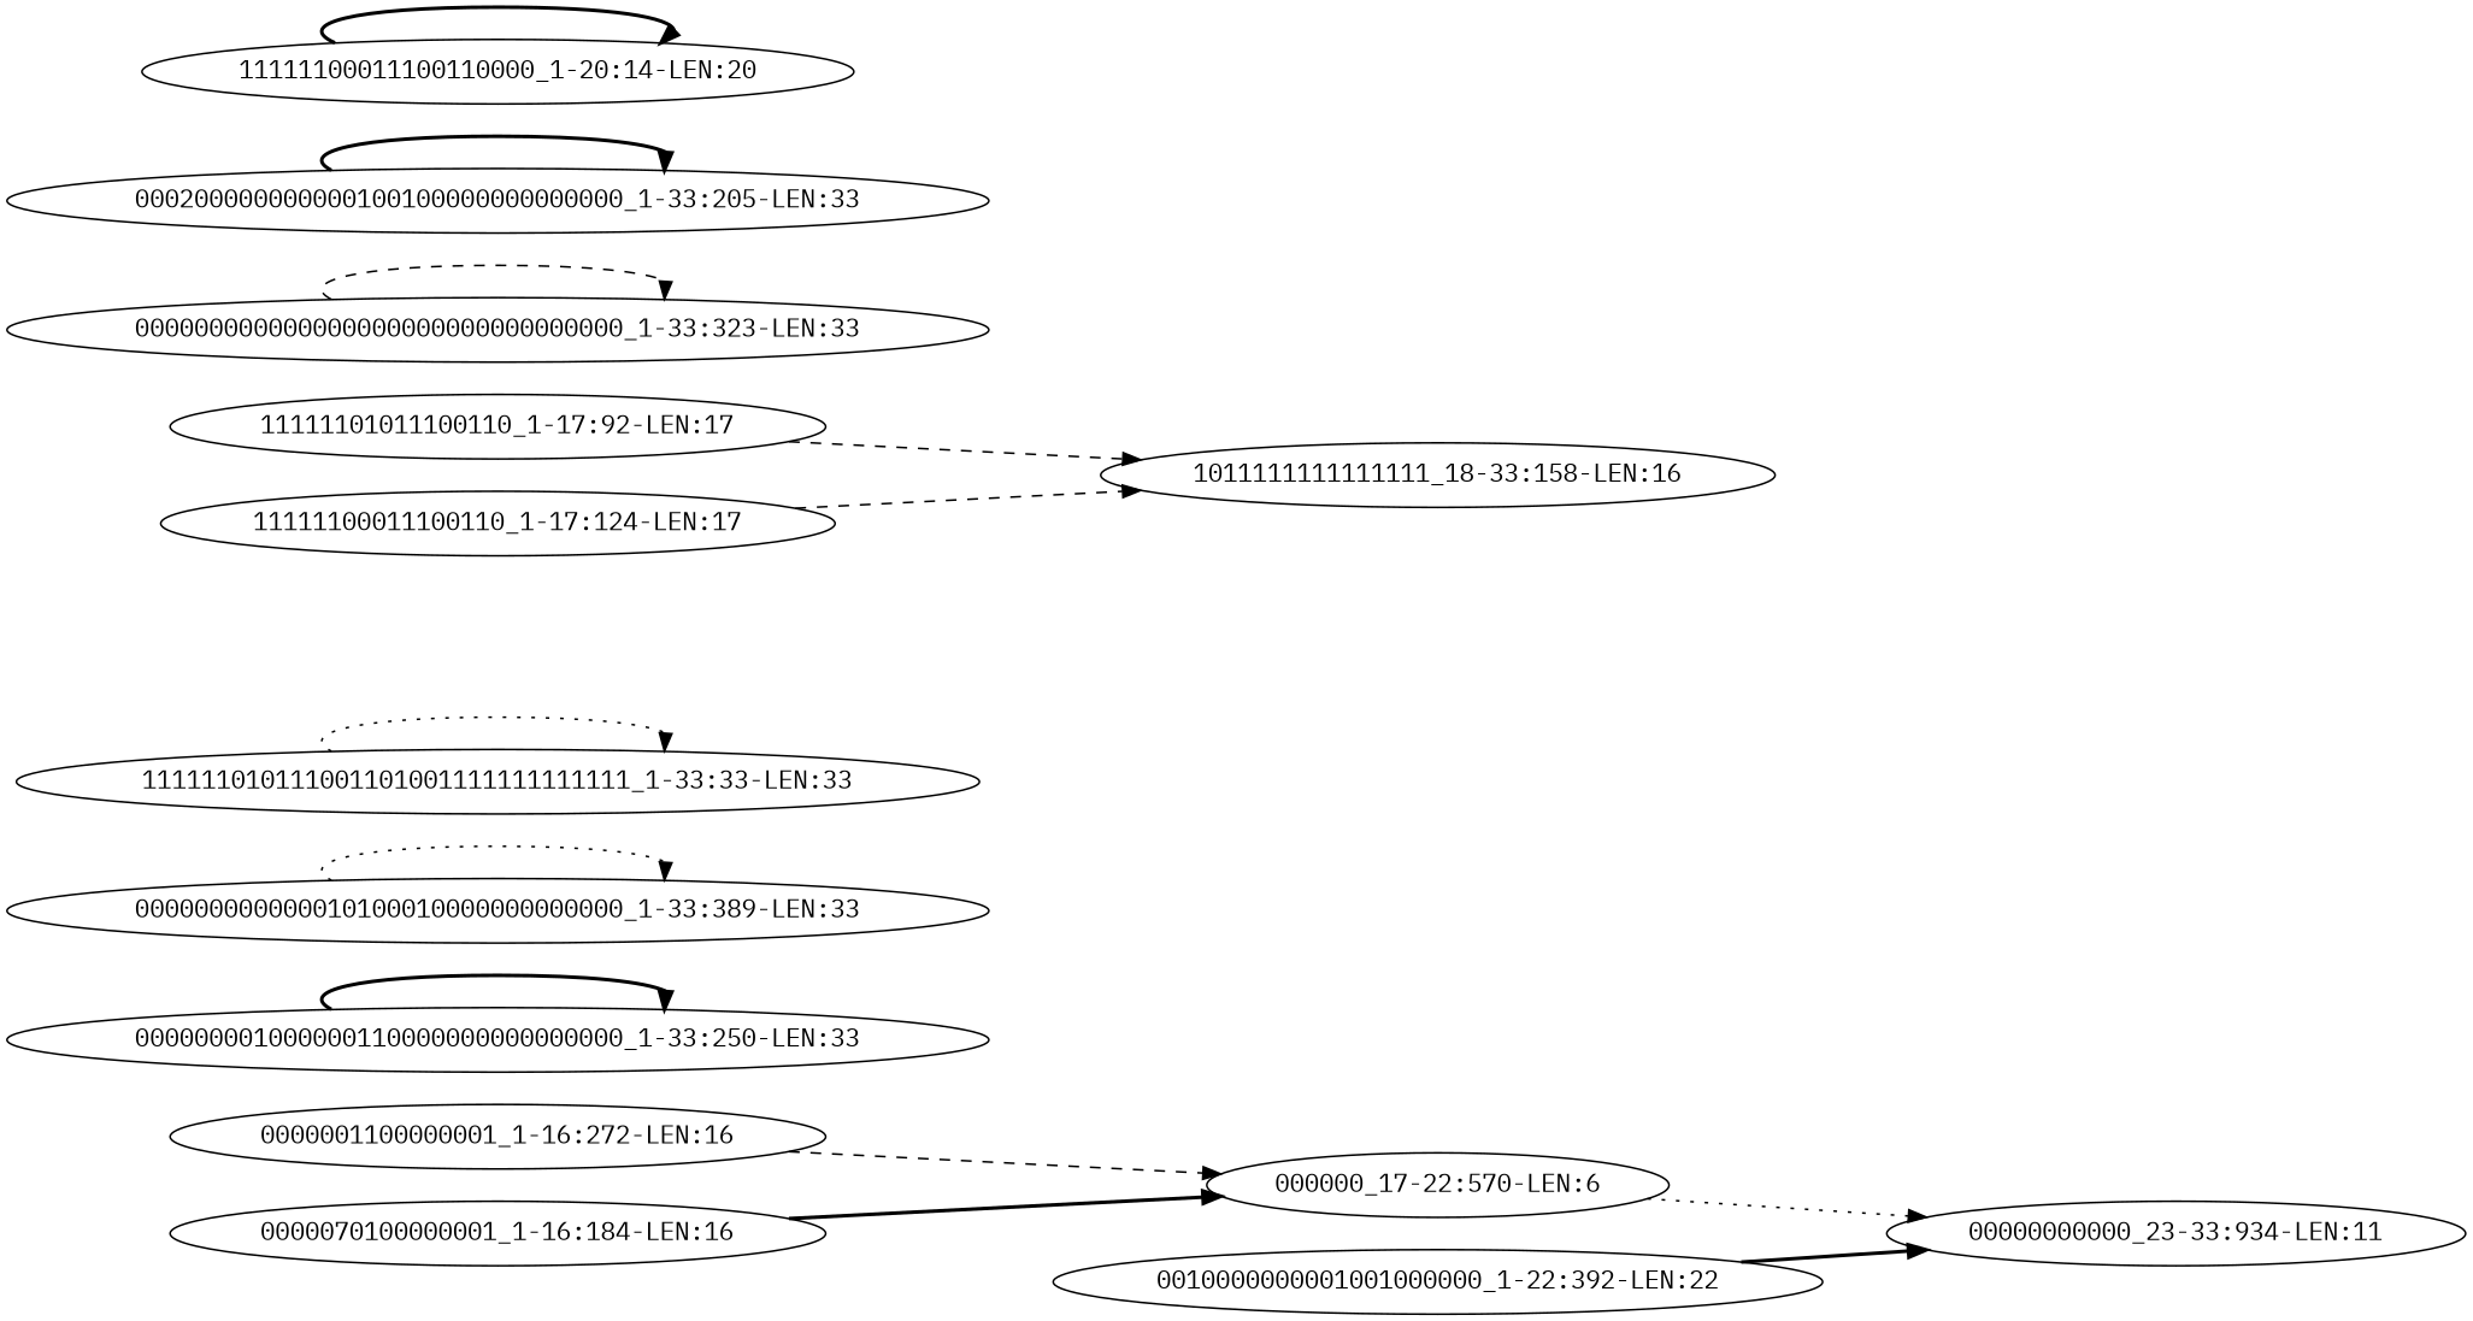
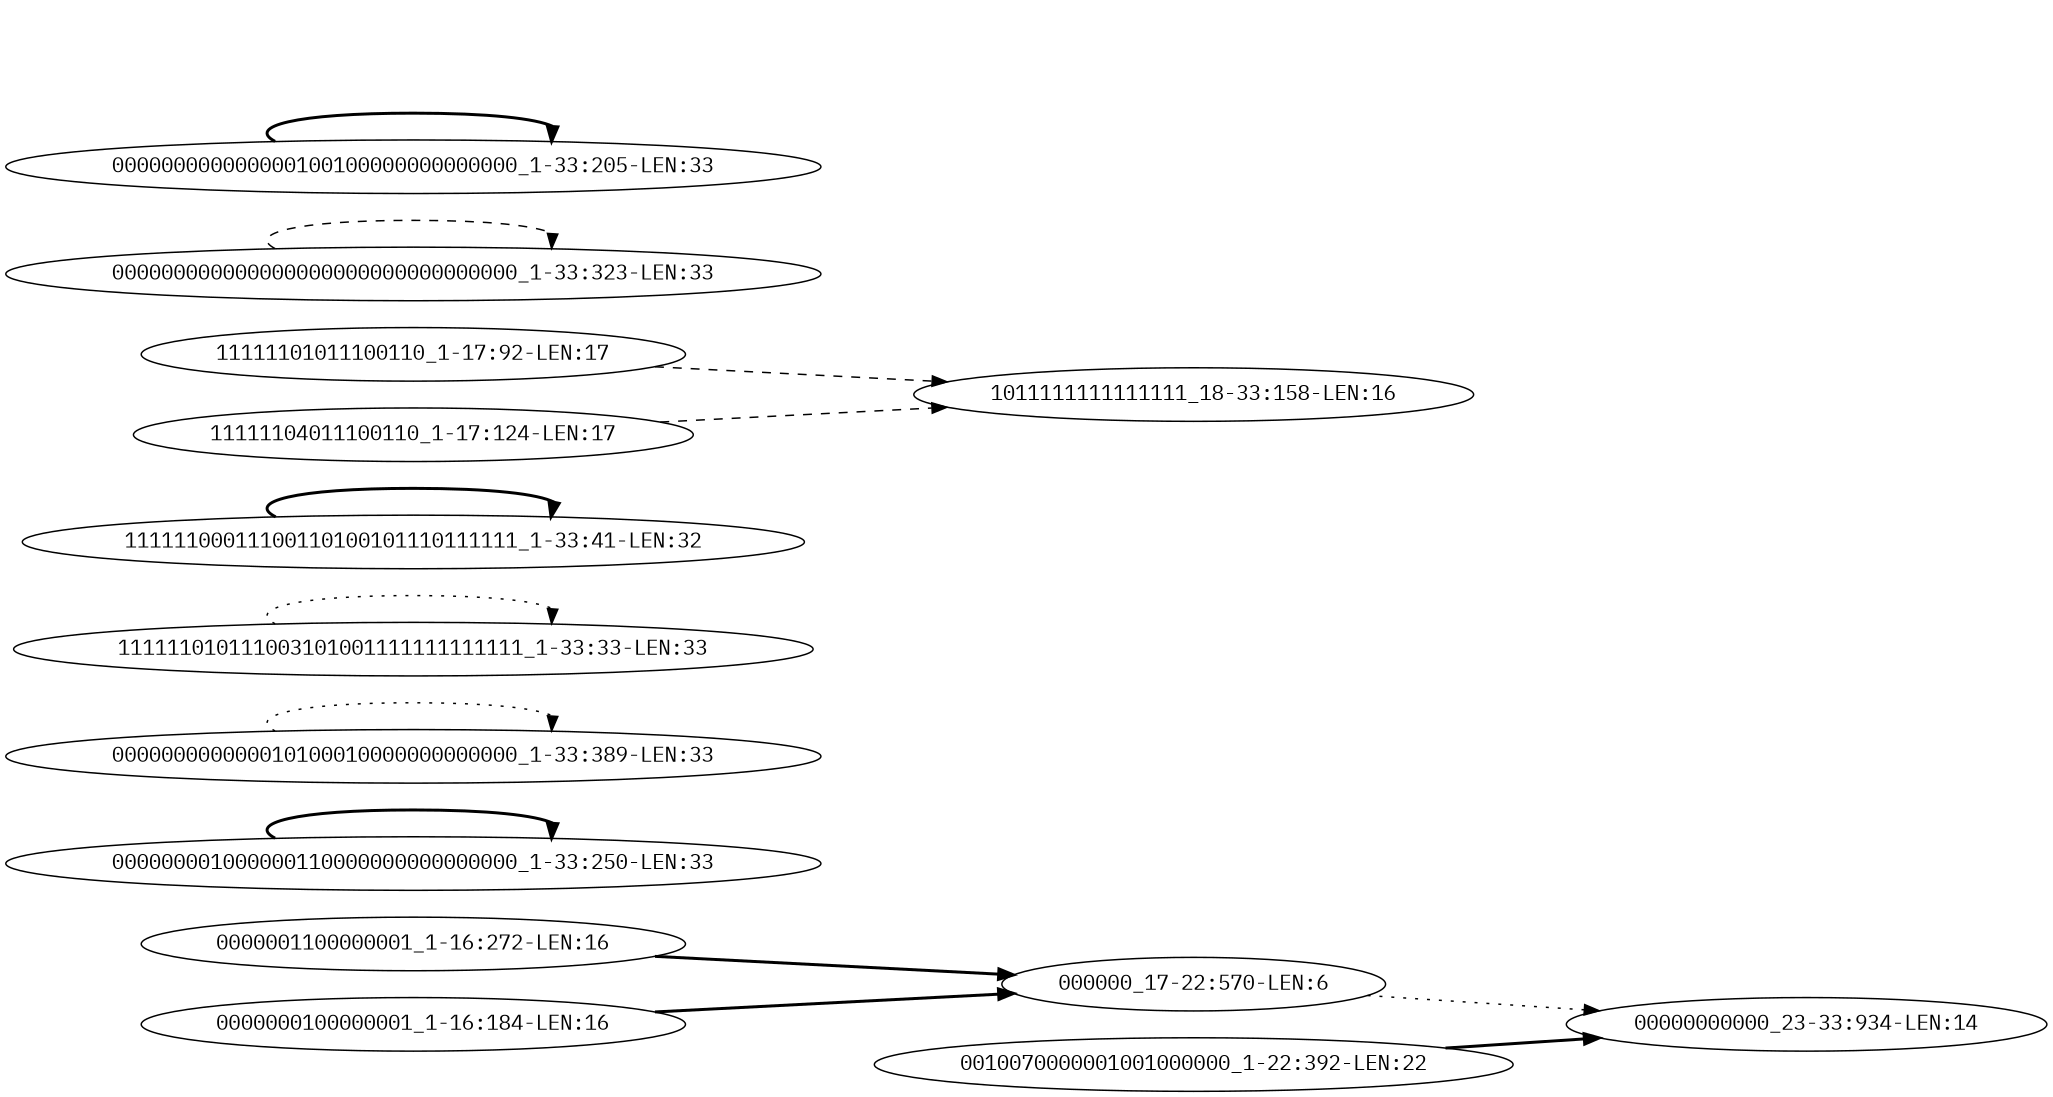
  digraph {
    fontname="IBM Plex Mono"
    rankdir=LR
    node [fontname="IBM Plex Mono"]
    edge [fontname="IBM Plex Mono" style=bold]
    "0000001100000001_1-16:272-LEN:16"
    "000000_17-22:570-LEN:6"
-   "00000000000_23-33:934-LEN:11"
+   "00000000000_23-33:934-LEN:11" [label="00000000000_23-33:934-LEN:14"]
    "000000001000000110000000000000000_1-33:250-LEN:33"
    "000000000000010100010000000000000_1-33:389-LEN:33"
-   "111111010111001101001111111111111_1-33:33-LEN:33"
+   "111111010111001101001111111111111_1-33:33-LEN:33" [label="111111010111003101001111111111111_1-33:33-LEN:33"]
+   "11111100011100110100101110111111_1-33:41-LEN:32"
    "11111101011100110_1-17:92-LEN:17"
    "1011111111111111_18-33:158-LEN:16"
    "000000000000000000000000000000000_1-33:323-LEN:33"
-   "0000000100000001_1-16:184-LEN:16" [label="0000070100000001_1-16:184-LEN:16"]
-   "11111100011100110_1-17:124-LEN:17"
-   "000000000000000100100000000000000_1-33:205-LEN:33" [label="000200000000000100100000000000000_1-33:205-LEN:33"]
-   "11111100011100110000_1-20:14-LEN:20"
-   "0010000000001001000000_1-22:392-LEN:22"
-   "0000001100000001_1-16:272-LEN:16" -> "000000_17-22:570-LEN:6" [style=dashed]
+   "0000000100000001_1-16:184-LEN:16"
+   "11111100011100110_1-17:124-LEN:17" [label="11111104011100110_1-17:124-LEN:17"]
+   "000000000000000100100000000000000_1-33:205-LEN:33"
+   "0010000000001001000000_1-22:392-LEN:22" [label="0010070000001001000000_1-22:392-LEN:22"]
+   "0000001100000001_1-16:272-LEN:16" -> "000000_17-22:570-LEN:6"
    "000000_17-22:570-LEN:6" -> "00000000000_23-33:934-LEN:11" [style=dotted]
    "000000001000000110000000000000000_1-33:250-LEN:33" -> "000000001000000110000000000000000_1-33:250-LEN:33"
    "000000000000010100010000000000000_1-33:389-LEN:33" -> "000000000000010100010000000000000_1-33:389-LEN:33" [style=dotted]
    "111111010111001101001111111111111_1-33:33-LEN:33" -> "111111010111001101001111111111111_1-33:33-LEN:33" [style=dotted]
+   "11111100011100110100101110111111_1-33:41-LEN:32" -> "11111100011100110100101110111111_1-33:41-LEN:32"
    "11111101011100110_1-17:92-LEN:17" -> "1011111111111111_18-33:158-LEN:16" [style=dashed]
    "000000000000000000000000000000000_1-33:323-LEN:33" -> "000000000000000000000000000000000_1-33:323-LEN:33" [style=dashed]
    "0000000100000001_1-16:184-LEN:16" -> "000000_17-22:570-LEN:6"
    "11111100011100110_1-17:124-LEN:17" -> "1011111111111111_18-33:158-LEN:16" [style=dashed]
    "000000000000000100100000000000000_1-33:205-LEN:33" -> "000000000000000100100000000000000_1-33:205-LEN:33"
-   "11111100011100110000_1-20:14-LEN:20" -> "11111100011100110000_1-20:14-LEN:20"
    "0010000000001001000000_1-22:392-LEN:22" -> "00000000000_23-33:934-LEN:11"
  }
